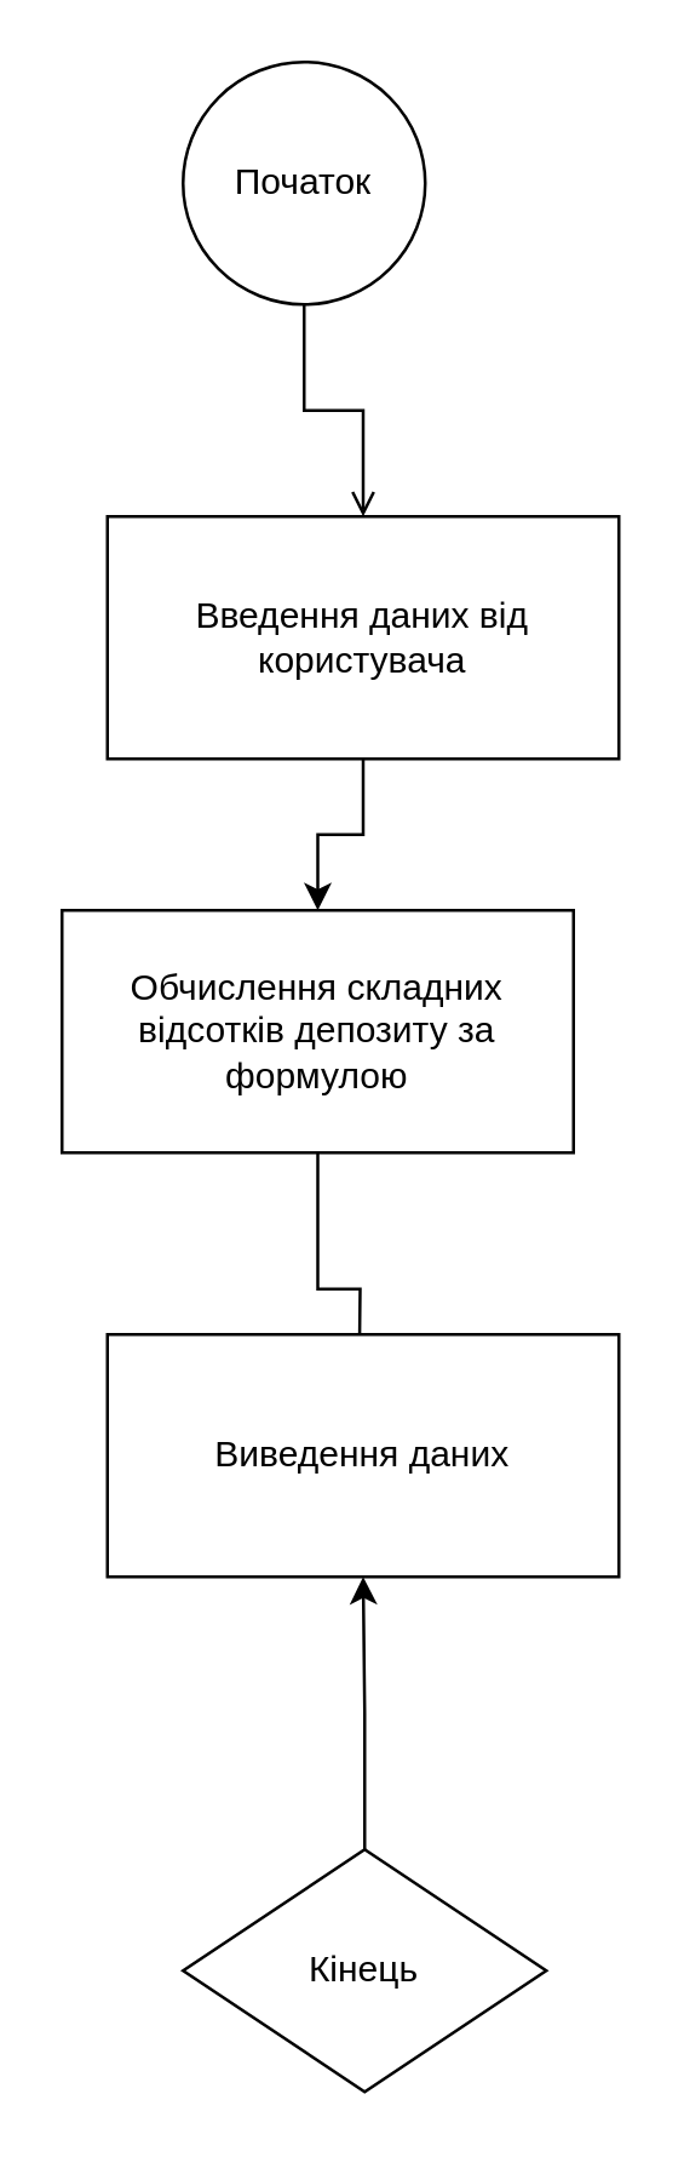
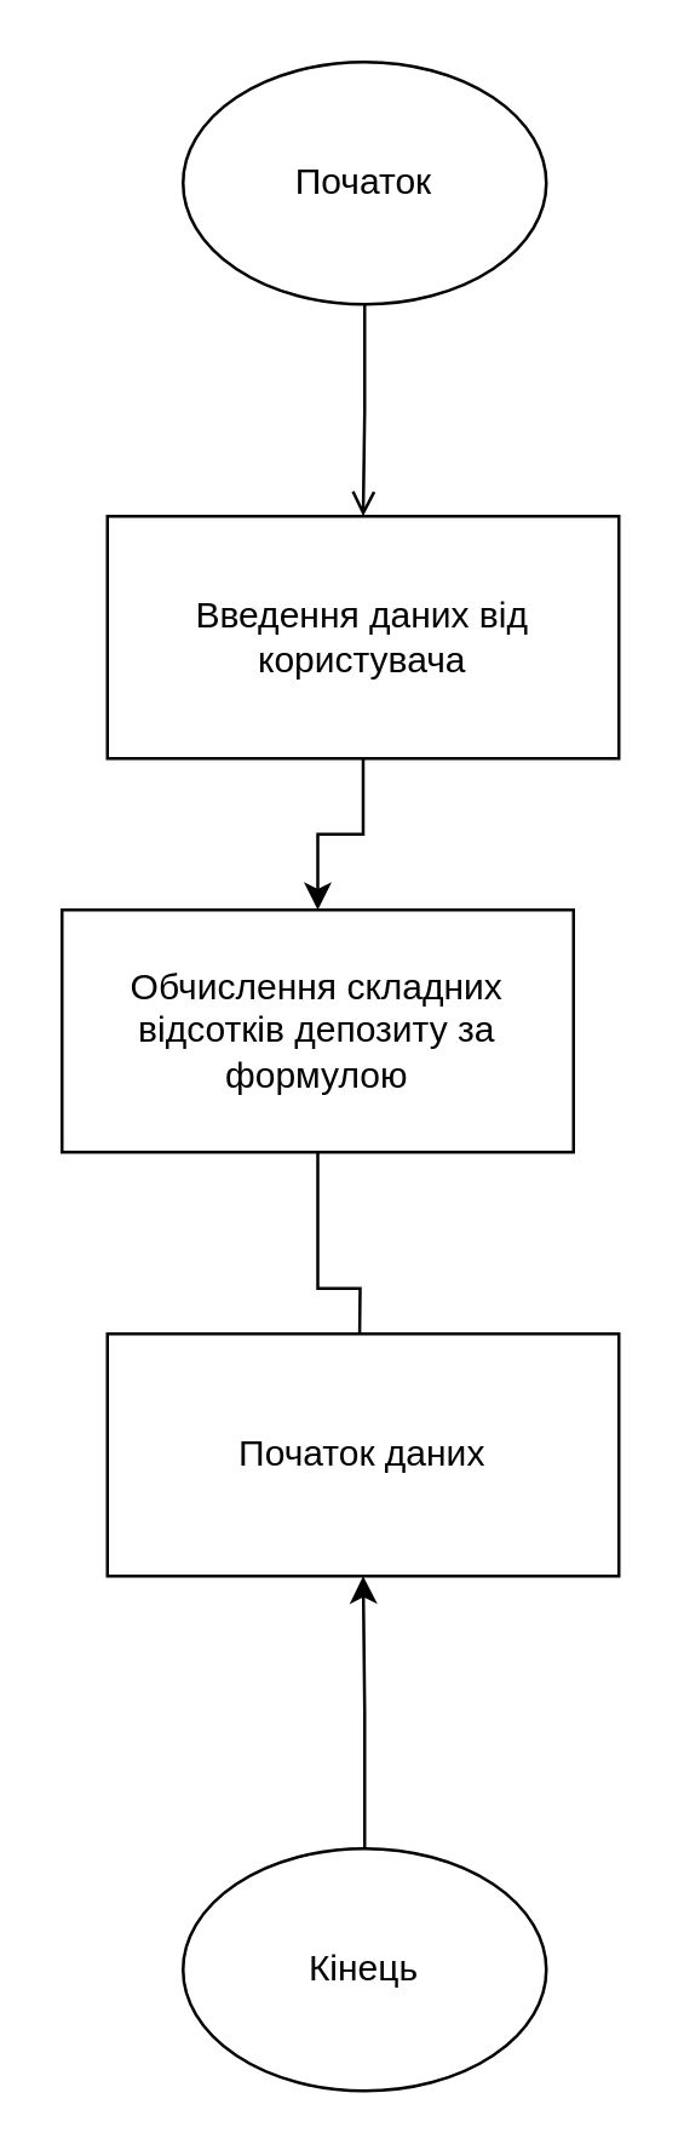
  <mxCell id="0" />
  <mxCell id="1" parent="0" />
  <mxCell id="2" style="edgeStyle=orthogonalEdgeStyle;rounded=0;orthogonalLoop=1;jettySize=auto;html=1;" edge="1" parent="1" source="3" target="5"><mxGeometry relative="1" as="geometry"><mxPoint x="118" y="360" as="targetPoint" /></mxGeometry></mxCell>
  <mxCell id="3" value="Введення даних від користувача" style="rounded=0;whiteSpace=wrap;html=1;" vertex="1" parent="1"><mxGeometry x="35" y="170" width="169" height="80" as="geometry" /></mxCell>
  <mxCell id="4" style="edgeStyle=orthogonalEdgeStyle;rounded=0;orthogonalLoop=1;jettySize=auto;html=1;" edge="1" parent="1" source="5"><mxGeometry relative="1" as="geometry"><mxPoint x="118" y="470" as="targetPoint" /></mxGeometry></mxCell>
  <mxCell id="5" value="Обчислення складних відсотків депозиту за формулою" style="rounded=0;whiteSpace=wrap;html=1;" vertex="1" parent="1"><mxGeometry x="20" y="300" width="169" height="80" as="geometry" /></mxCell>
- <mxCell id="6" value="Виведення даних" style="rounded=0;whiteSpace=wrap;html=1;" vertex="1" parent="1"><mxGeometry x="35" y="440" width="169" height="80" as="geometry" /></mxCell>
+ <mxCell id="6" value="Початок даних" style="rounded=0;whiteSpace=wrap;html=1;" vertex="1" parent="1"><mxGeometry x="35" y="440" width="169" height="80" as="geometry" /></mxCell>
  <mxCell id="7" style="edgeStyle=orthogonalEdgeStyle;rounded=0;orthogonalLoop=1;jettySize=auto;html=1;endArrow=open;" edge="1" parent="1" source="8" target="3"><mxGeometry relative="1" as="geometry" /></mxCell>
- <mxCell id="8" value="Початок" style="ellipse;whiteSpace=wrap;html=1;" vertex="1" parent="1"><mxGeometry x="60" y="20" width="80" height="80" as="geometry" /></mxCell>
+ <mxCell id="8" value="Початок" style="ellipse;whiteSpace=wrap;html=1;" vertex="1" parent="1"><mxGeometry x="60" y="20" width="120" height="80" as="geometry" /></mxCell>
  <mxCell id="9" style="edgeStyle=orthogonalEdgeStyle;rounded=0;orthogonalLoop=1;jettySize=auto;html=1;entryX=0.5;entryY=1;entryDx=0;entryDy=0;" edge="1" parent="1" source="10" target="6"><mxGeometry relative="1" as="geometry" /></mxCell>
- <mxCell id="10" value="Кінець" style="rhombus;whiteSpace=wrap;html=1;" vertex="1" parent="1"><mxGeometry x="60" y="610" width="120" height="80" as="geometry" /></mxCell>
+ <mxCell id="10" value="Кінець" style="ellipse;whiteSpace=wrap;html=1;" vertex="1" parent="1"><mxGeometry x="60" y="610" width="120" height="80" as="geometry" /></mxCell>
